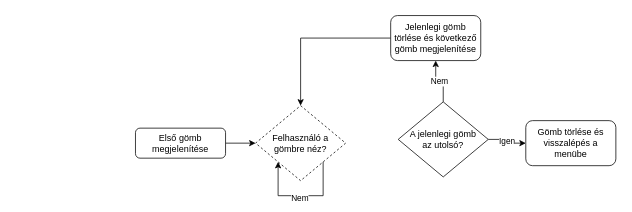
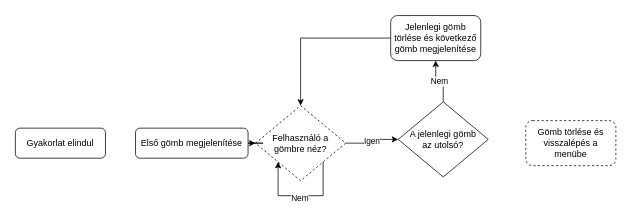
  <mxCell id="0" />
  <mxCell id="1" parent="0" />
+ <mxCell id="2" value="Gyakorlat elindul" style="rounded=1;whiteSpace=wrap;html=1;fontSize=12;glass=0;strokeWidth=1;shadow=0;" parent="1" vertex="1"><mxGeometry x="20" y="170" width="120" height="40" as="geometry" /></mxCell>
+ <mxCell id="3" value="Igen" style="edgeStyle=orthogonalEdgeStyle;rounded=0;orthogonalLoop=1;jettySize=auto;html=1;" parent="1" source="4" target="9" edge="1"><mxGeometry relative="1" as="geometry" /></mxCell>
  <mxCell id="4" value="Felhasználó a gömbre néz?" style="rhombus;whiteSpace=wrap;html=1;shadow=0;fontFamily=Helvetica;fontSize=12;align=center;strokeWidth=1;spacing=6;spacingTop=0;dashed=1;" parent="1" vertex="1"><mxGeometry x="340" y="140" width="120" height="100" as="geometry" /></mxCell>
  <mxCell id="5" style="edgeStyle=orthogonalEdgeStyle;rounded=0;orthogonalLoop=1;jettySize=auto;html=1;" parent="1" source="6" target="4" edge="1"><mxGeometry relative="1" as="geometry" /></mxCell>
- <mxCell id="6" value="Első gömb megjelenítése" style="rounded=1;whiteSpace=wrap;html=1;fontSize=12;glass=0;strokeWidth=1;shadow=0;" parent="1" vertex="1"><mxGeometry x="180" y="170" width="120" height="40" as="geometry" /></mxCell>
- <mxCell id="7" value="Igen" style="edgeStyle=orthogonalEdgeStyle;rounded=0;orthogonalLoop=1;jettySize=auto;html=1;" parent="1" source="9" target="12" edge="1"><mxGeometry relative="1" as="geometry" /></mxCell>
+ <mxCell id="6" value="Első gömb megjelenítése" style="rounded=1;whiteSpace=wrap;html=1;fontSize=12;glass=0;strokeWidth=1;shadow=0;" parent="1" vertex="1"><mxGeometry x="180" y="170" width="150" height="40" as="geometry" /></mxCell>
  <mxCell id="8" value="Nem" style="edgeStyle=orthogonalEdgeStyle;rounded=0;orthogonalLoop=1;jettySize=auto;html=1;" parent="1" source="9" target="14" edge="1"><mxGeometry relative="1" as="geometry" /></mxCell>
  <mxCell id="9" value="A jelenlegi gömb&lt;br&gt;az utolsó?" style="rhombus;whiteSpace=wrap;html=1;shadow=0;fontFamily=Helvetica;fontSize=12;align=center;strokeWidth=1;spacing=6;spacingTop=0;" parent="1" vertex="1"><mxGeometry x="530" y="135" width="120" height="100" as="geometry" /></mxCell>
  <mxCell id="10" style="edgeStyle=orthogonalEdgeStyle;rounded=0;orthogonalLoop=1;jettySize=auto;html=1;exitX=1;exitY=1;exitDx=0;exitDy=0;entryX=0;entryY=1;entryDx=0;entryDy=0;" parent="1" source="4" target="4" edge="1"><mxGeometry relative="1" as="geometry"><Array as="points"><mxPoint x="430" y="260" /><mxPoint x="370" y="260" /></Array></mxGeometry></mxCell>
  <mxCell id="11" value="Nem" style="edgeLabel;html=1;align=center;verticalAlign=middle;resizable=0;points=[];" parent="10" vertex="1" connectable="0"><mxGeometry x="0.027" y="2" relative="1" as="geometry"><mxPoint as="offset" /></mxGeometry></mxCell>
- <mxCell id="12" value="Gömb törlése és visszalépés a menübe" style="rounded=1;whiteSpace=wrap;html=1;shadow=0;strokeWidth=1;spacing=6;spacingTop=0;" parent="1" vertex="1"><mxGeometry x="700" y="160" width="120" height="60" as="geometry" /></mxCell>
+ <mxCell id="12" value="Gömb törlése és visszalépés a menübe" style="rounded=1;whiteSpace=wrap;html=1;shadow=0;strokeWidth=1;spacing=6;spacingTop=0;dashed=1;" parent="1" vertex="1"><mxGeometry x="700" y="160" width="120" height="60" as="geometry" /></mxCell>
  <mxCell id="13" style="edgeStyle=orthogonalEdgeStyle;rounded=0;orthogonalLoop=1;jettySize=auto;html=1;" parent="1" source="14" target="4" edge="1"><mxGeometry relative="1" as="geometry" /></mxCell>
  <mxCell id="14" value="Jelenlegi gömb törlése és következő gömb megjelenítése" style="rounded=1;whiteSpace=wrap;html=1;shadow=0;strokeWidth=1;spacing=6;spacingTop=0;" parent="1" vertex="1"><mxGeometry x="520" y="20" width="120" height="60" as="geometry" /></mxCell>
